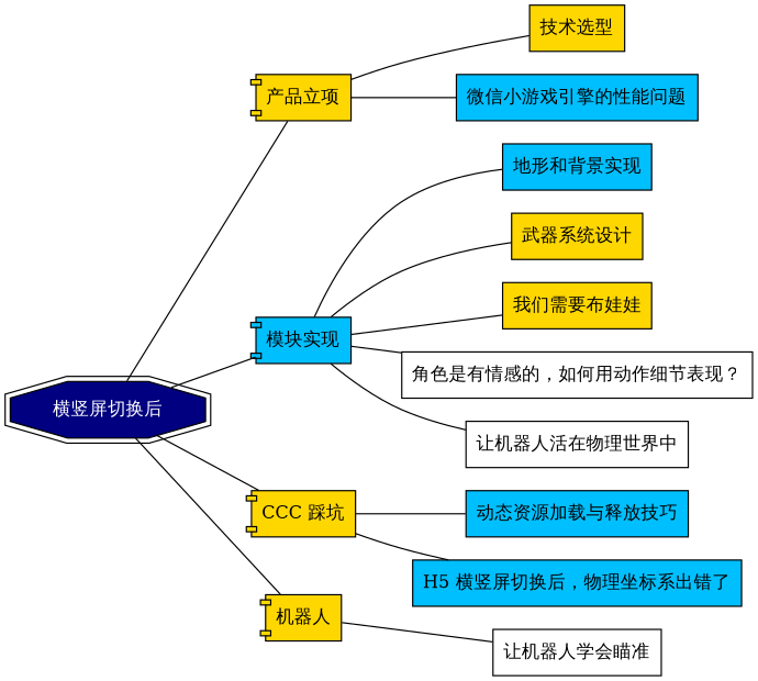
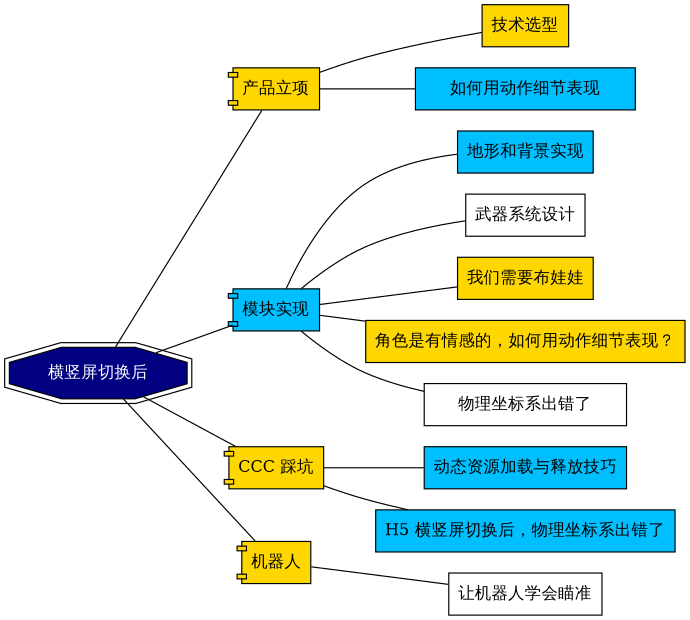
  graph {
    fontname="DejaVu Serif"
    rankdir=LR
    node [fillcolor=gold fontname="DejaVu Serif" shape=rect style=filled]
    edge [fontname="DejaVu Serif"]
    n1 [label="产品立项" shape=component]
    n2 [fillcolor=deepskyblue label="模块实现" shape=component]
    n3 [label="CCC 踩坑" shape=component]
    n4 [label="机器人" shape=component]
    "技术选型"
-   "微信小游戏引擎的性能问题" [fillcolor=deepskyblue]
+   "微信小游戏引擎的性能问题" [fillcolor=deepskyblue label="如何用动作细节表现"]
    "地形和背景实现" [fillcolor=deepskyblue]
-   "武器系统设计"
+   "武器系统设计" [fillcolor=white]
    "我们需要布娃娃"
-   "角色是有情感的，如何用动作细节表现？" [fillcolor=white]
+   "角色是有情感的，如何用动作细节表现？"
    "动态资源加载与释放技巧" [fillcolor=deepskyblue url="https://zengrong.net"]
    "H5 横竖屏切换后，物理坐标系出错了" [fillcolor=deepskyblue]
-   "让机器人活在物理世界中" [fillcolor=white]
+   "让机器人活在物理世界中" [fillcolor=white label="物理坐标系出错了"]
    "让机器人学会瞄准" [fillcolor=white]
    n15 [fillcolor=navy fontcolor=white label="横竖屏切换后" shape=doubleoctagon]
    subgraph sub_1 {
      n1
      n2
      n3
      n4
    }
    subgraph sub_2 {
      n1
      n2
      n3
      n4
      "地形和背景实现"
      "武器系统设计"
      "我们需要布娃娃"
      "角色是有情感的，如何用动作细节表现？"
      "动态资源加载与释放技巧"
      "H5 横竖屏切换后，物理坐标系出错了"
      "让机器人活在物理世界中"
      "让机器人学会瞄准"
      subgraph sub_3 {
        "技术选型"
        "微信小游戏引擎的性能问题"
      }
    }
    n1 -- "技术选型"
    n1 -- "微信小游戏引擎的性能问题"
    n2 -- "地形和背景实现"
    n2 -- "武器系统设计"
    n2 -- "我们需要布娃娃"
    n2 -- "角色是有情感的，如何用动作细节表现？"
    n2 -- "让机器人活在物理世界中"
    n3 -- "动态资源加载与释放技巧"
    n3 -- "H5 横竖屏切换后，物理坐标系出错了"
    n4 -- "让机器人学会瞄准"
    n15 -- n1
    n15 -- n2
    n15 -- n3
    n15 -- n4
  }
